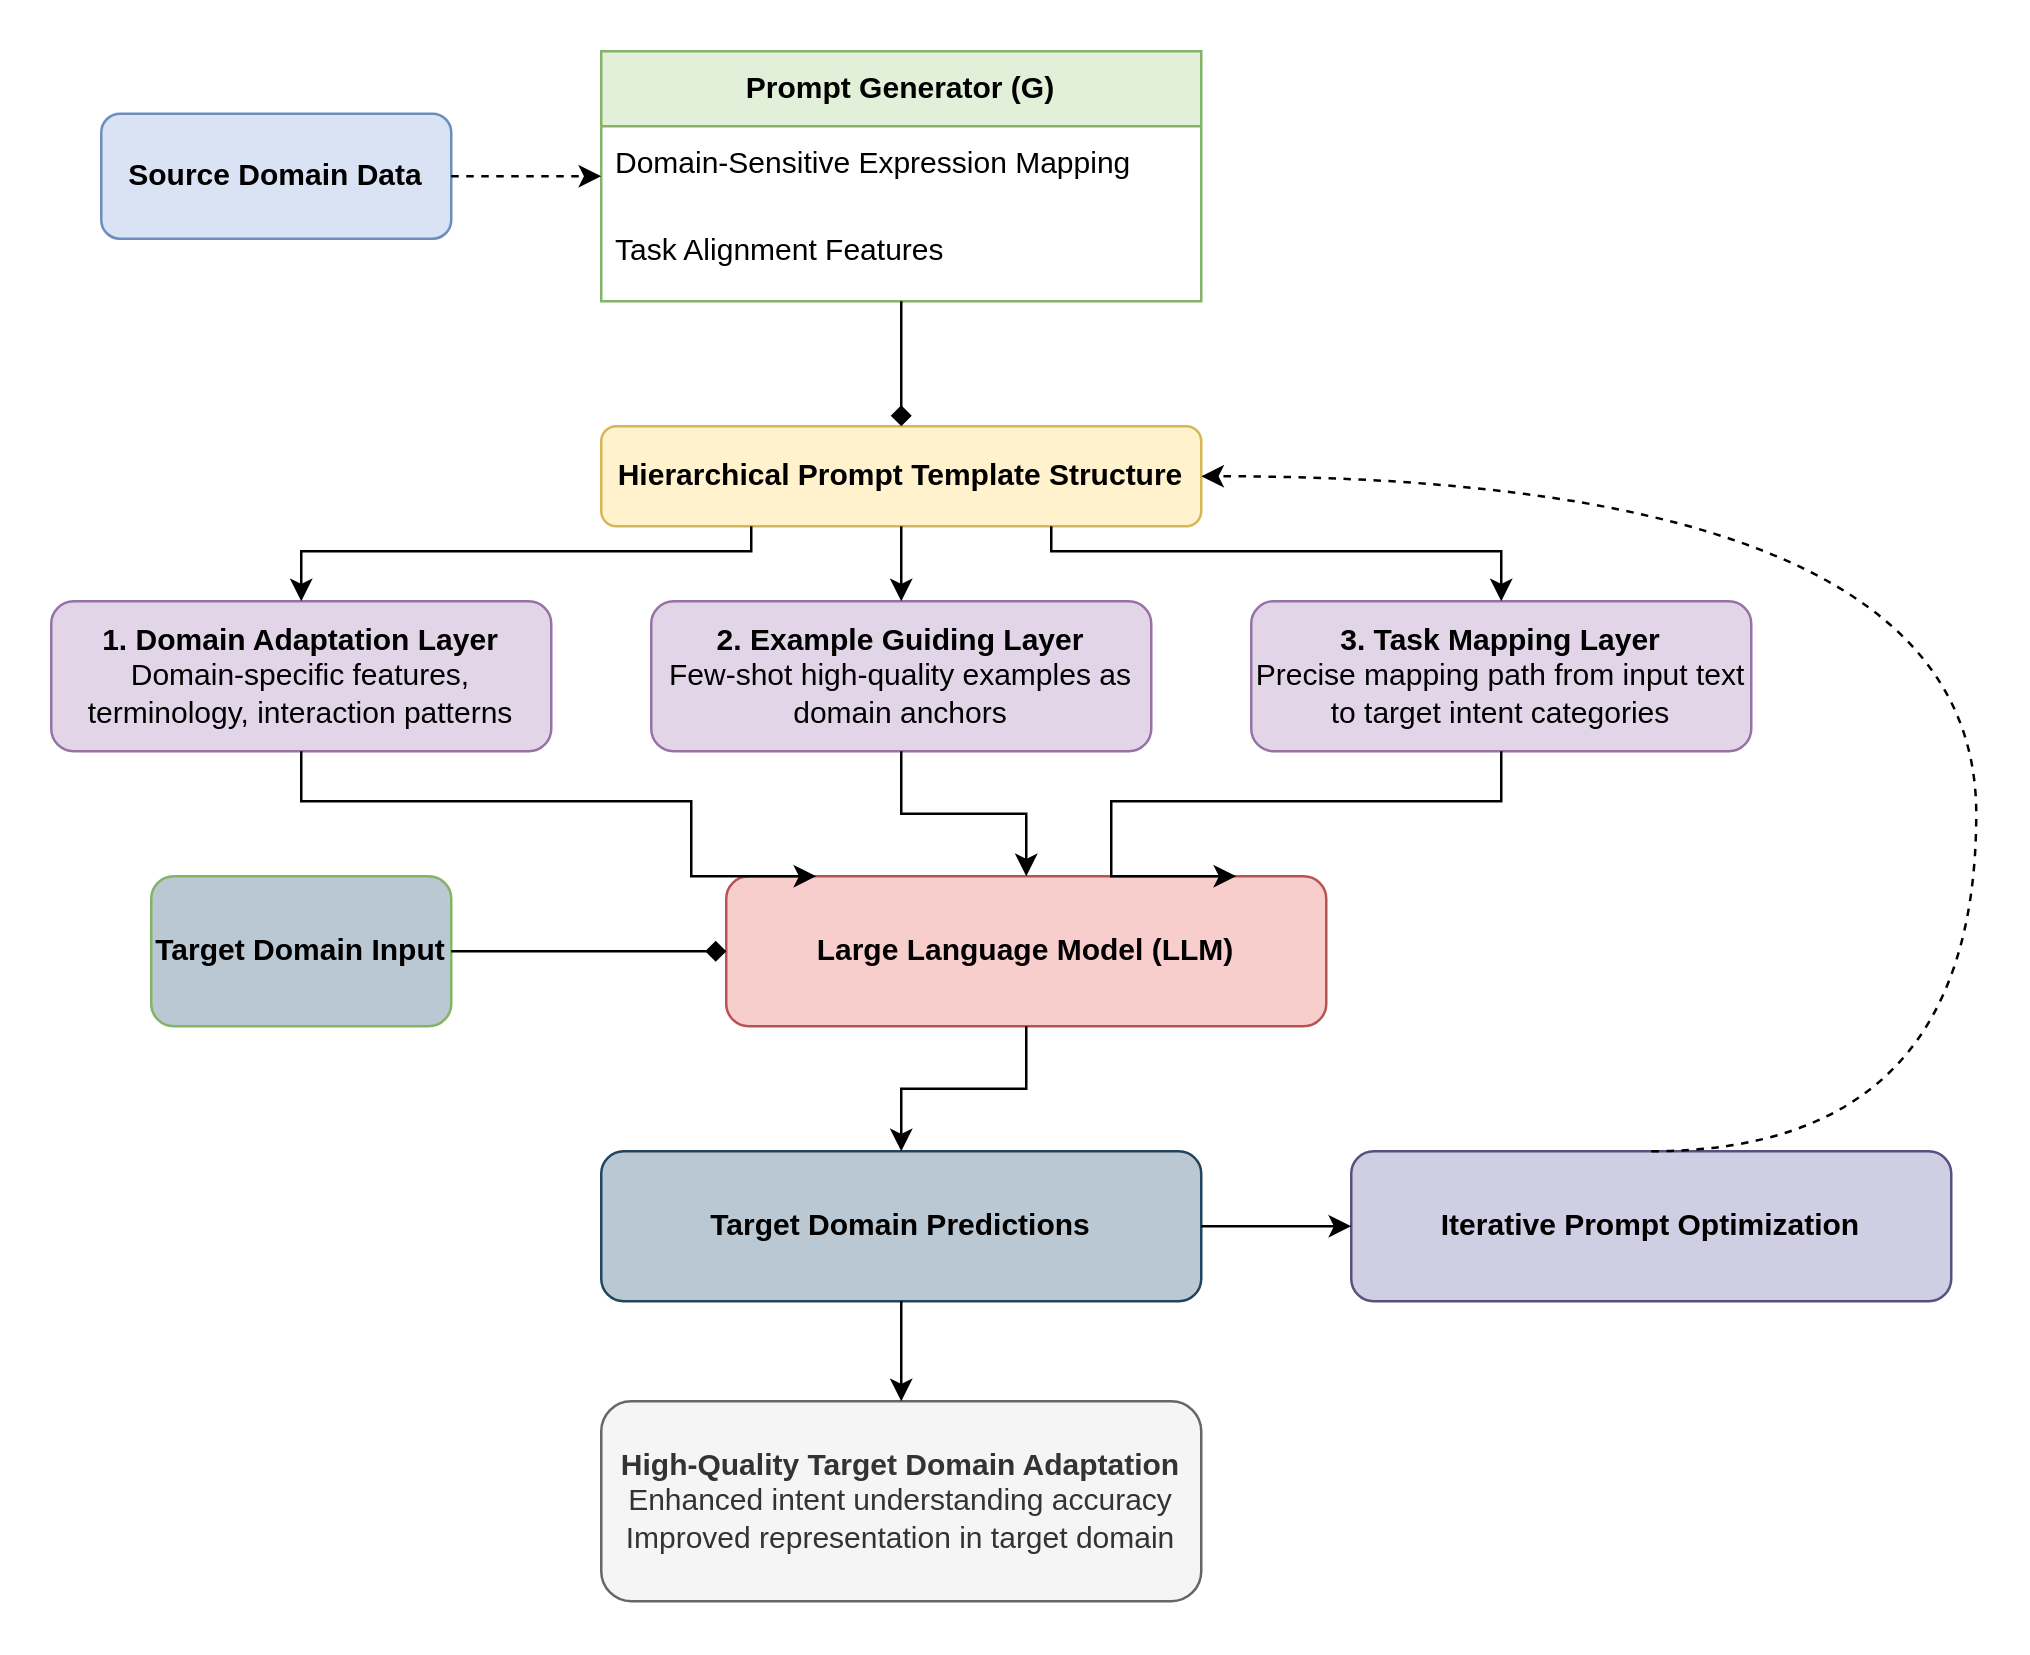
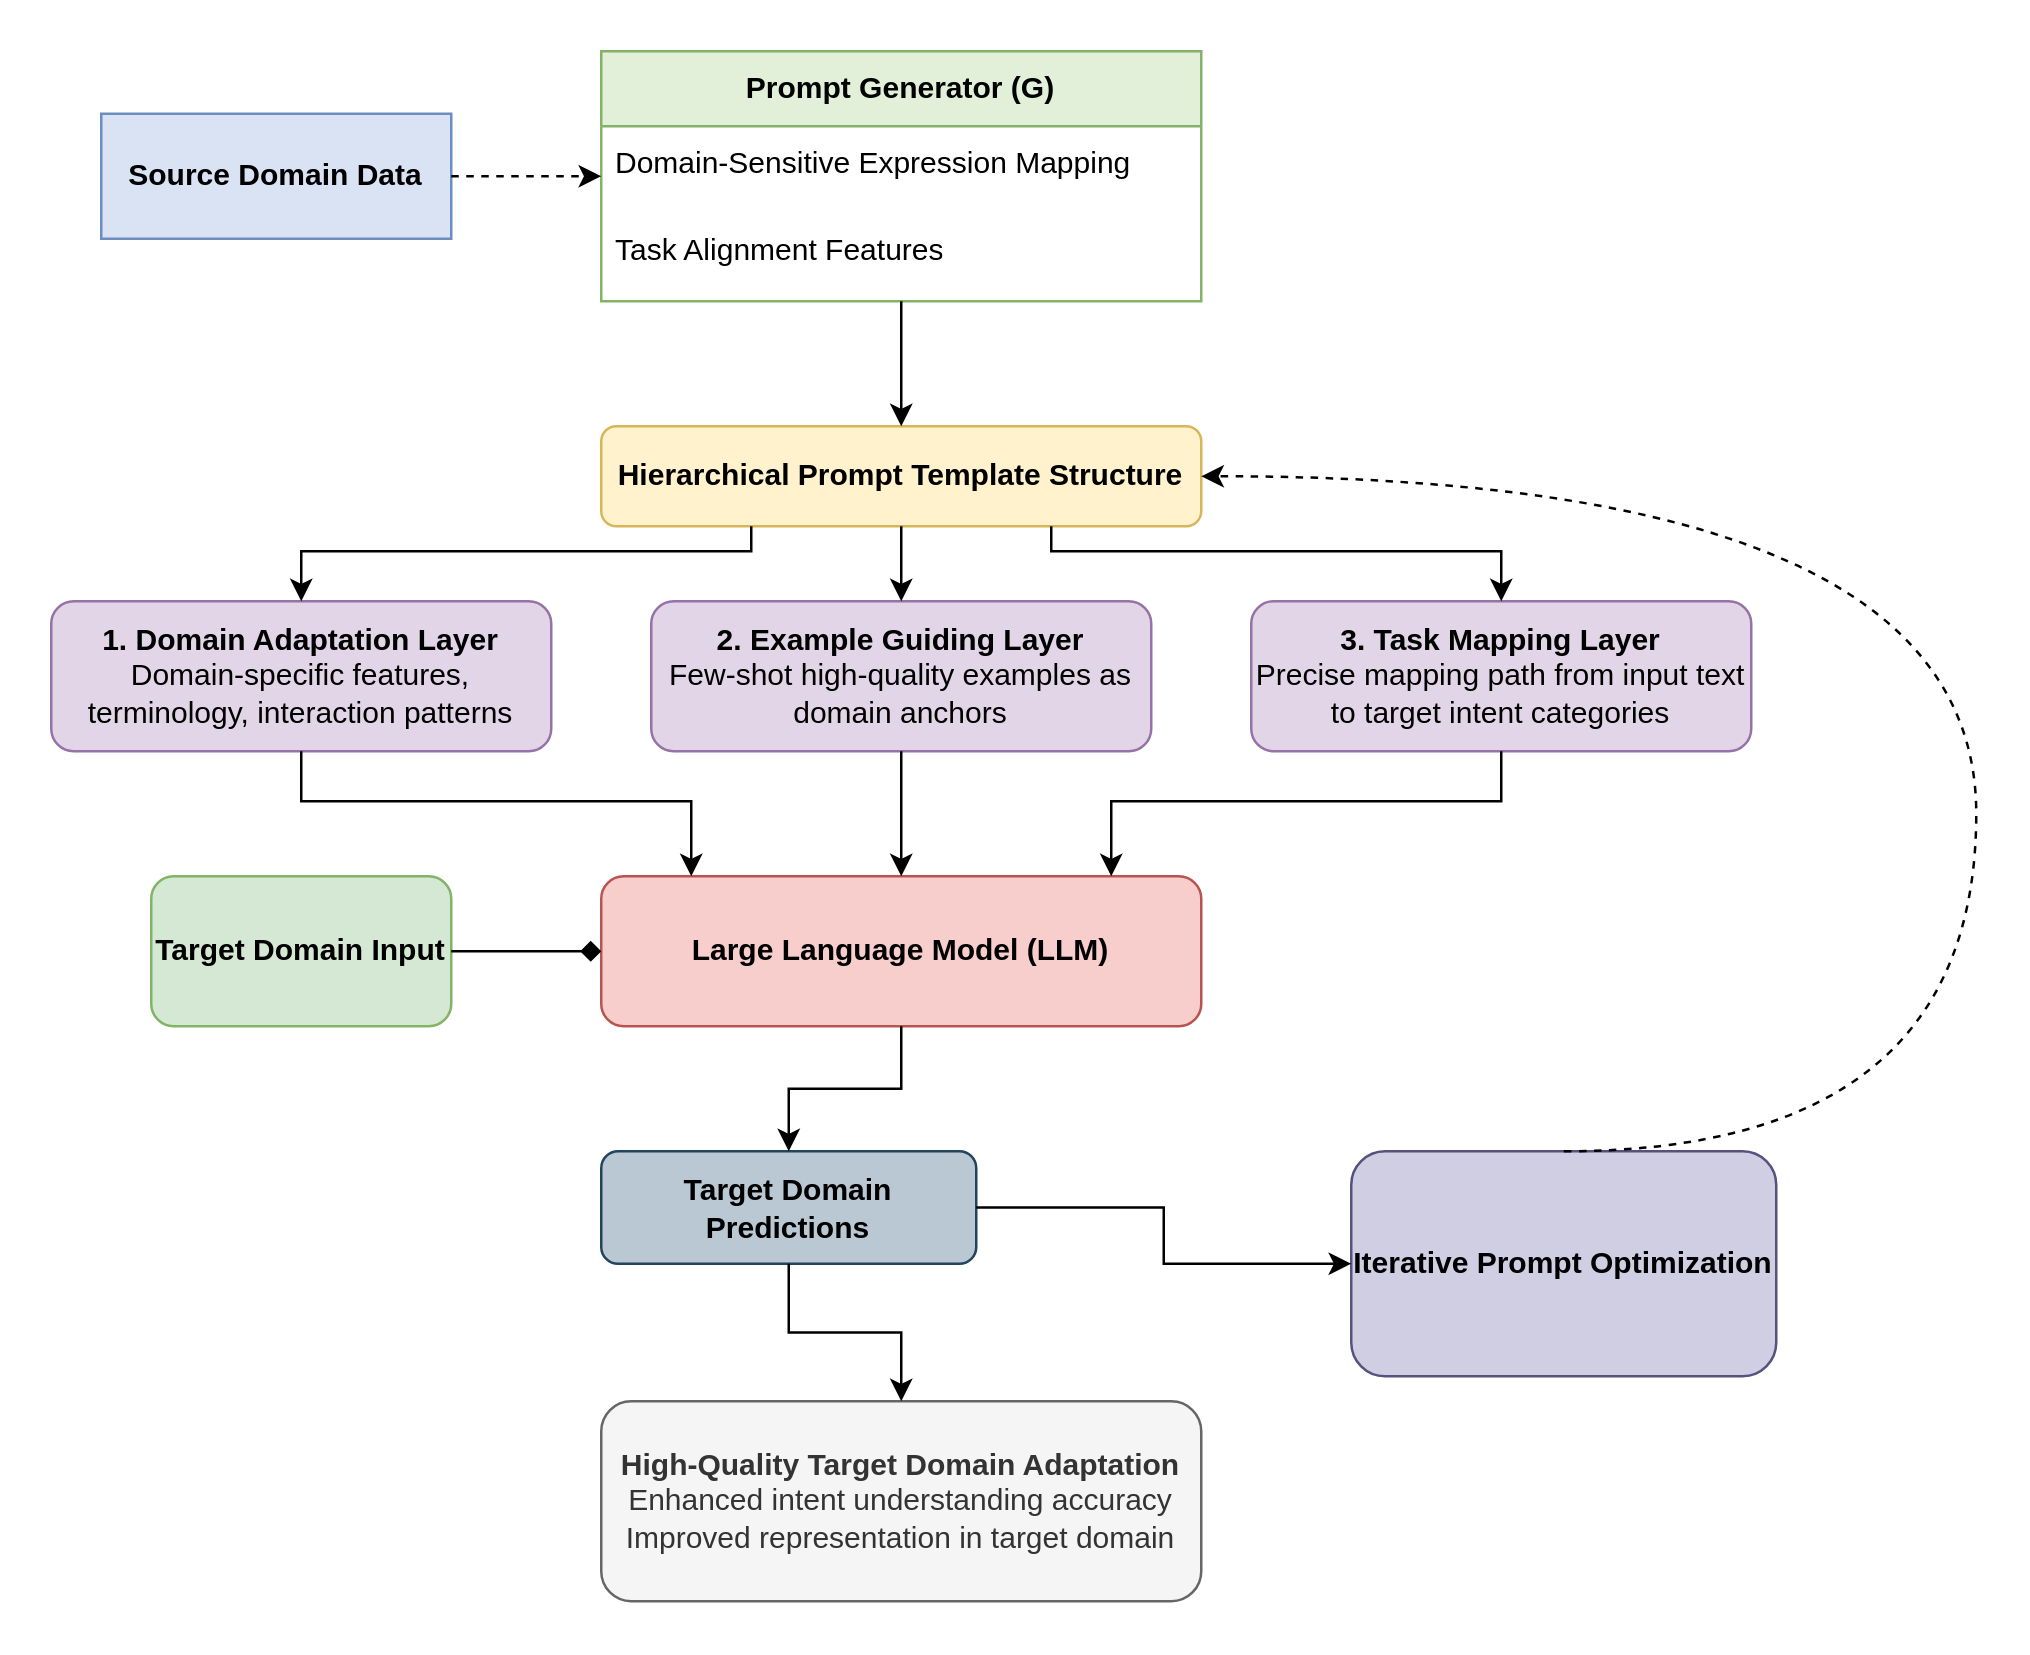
  <mxCell id="0" />
  <mxCell id="1" parent="0" />
- <mxCell id="2" value="&lt;b&gt;Source Domain Data&lt;/b&gt;" style="rounded=1;whiteSpace=wrap;html=1;fillColor=#dae3f3;strokeColor=#6c8ebf;" vertex="1" parent="1"><mxGeometry x="40" y="45" width="140" height="50" as="geometry" /></mxCell>
+ <mxCell id="2" value="&lt;b&gt;Source Domain Data&lt;/b&gt;" style="whiteSpace=wrap;html=1;fillColor=#dae3f3;strokeColor=#6c8ebf;rounded=0;" vertex="1" parent="1"><mxGeometry x="40" y="45" width="140" height="50" as="geometry" /></mxCell>
  <mxCell id="3" value="Prompt Generator (G)" style="swimlane;fontStyle=1;childLayout=stackLayout;horizontal=1;startSize=30;horizontalStack=0;resizeParent=1;resizeParentMax=0;resizeLast=0;collapsible=1;marginBottom=0;whiteSpace=wrap;html=1;fillColor=#e2f0d9;strokeColor=#82b366;" vertex="1" parent="1"><mxGeometry x="240" y="20" width="240" height="100" as="geometry" /></mxCell>
  <mxCell id="4" value="Domain-Sensitive Expression Mapping" style="text;strokeColor=none;fillColor=none;align=left;verticalAlign=middle;spacingLeft=4;spacingRight=4;overflow=hidden;points=[[0,0.5],[1,0.5]];portConstraint=eastwest;rotatable=0;whiteSpace=wrap;html=1;" vertex="1" parent="3"><mxGeometry y="30" width="240" height="30" as="geometry" /></mxCell>
  <mxCell id="5" value="Task Alignment Features" style="text;strokeColor=none;fillColor=none;align=left;verticalAlign=middle;spacingLeft=4;spacingRight=4;overflow=hidden;points=[[0,0.5],[1,0.5]];portConstraint=eastwest;rotatable=0;whiteSpace=wrap;html=1;" vertex="1" parent="3"><mxGeometry y="60" width="240" height="40" as="geometry" /></mxCell>
  <mxCell id="6" value="" style="edgeStyle=orthogonalEdgeStyle;rounded=0;orthogonalLoop=1;jettySize=auto;html=1;entryX=0;entryY=0.5;entryDx=0;entryDy=0;dashed=1;" edge="1" parent="1" source="2" target="3"><mxGeometry relative="1" as="geometry" /></mxCell>
  <mxCell id="7" value="&lt;b&gt;Hierarchical Prompt Template Structure&lt;/b&gt;" style="rounded=1;whiteSpace=wrap;html=1;fillColor=#fff2cc;strokeColor=#d6b656;" vertex="1" parent="1"><mxGeometry x="240" y="170" width="240" height="40" as="geometry" /></mxCell>
- <mxCell id="8" value="" style="edgeStyle=orthogonalEdgeStyle;rounded=0;orthogonalLoop=1;jettySize=auto;html=1;exitX=0.5;exitY=1;exitDx=0;exitDy=0;entryX=0.5;entryY=0;entryDx=0;entryDy=0;endArrow=diamond;" edge="1" parent="1" source="3" target="7"><mxGeometry relative="1" as="geometry" /></mxCell>
+ <mxCell id="8" value="" style="edgeStyle=orthogonalEdgeStyle;rounded=0;orthogonalLoop=1;jettySize=auto;html=1;exitX=0.5;exitY=1;exitDx=0;exitDy=0;entryX=0.5;entryY=0;entryDx=0;entryDy=0;" edge="1" parent="1" source="3" target="7"><mxGeometry relative="1" as="geometry" /></mxCell>
  <mxCell id="9" value="&lt;b&gt;1. Domain Adaptation Layer&lt;/b&gt;&lt;br&gt;Domain-specific features, terminology, interaction patterns" style="rounded=1;whiteSpace=wrap;html=1;fillColor=#e1d5e7;strokeColor=#9673a6;" vertex="1" parent="1"><mxGeometry x="20" y="240" width="200" height="60" as="geometry" /></mxCell>
  <mxCell id="10" value="&lt;b&gt;2. Example Guiding Layer&lt;/b&gt;&lt;br&gt;Few-shot high-quality examples as domain anchors" style="rounded=1;whiteSpace=wrap;html=1;fillColor=#e1d5e7;strokeColor=#9673a6;" vertex="1" parent="1"><mxGeometry x="260" y="240" width="200" height="60" as="geometry" /></mxCell>
  <mxCell id="11" value="&lt;b&gt;3. Task Mapping Layer&lt;/b&gt;&lt;br&gt;Precise mapping path from input text to target intent categories" style="rounded=1;whiteSpace=wrap;html=1;fillColor=#e1d5e7;strokeColor=#9673a6;" vertex="1" parent="1"><mxGeometry x="500" y="240" width="200" height="60" as="geometry" /></mxCell>
  <mxCell id="12" value="" style="edgeStyle=orthogonalEdgeStyle;rounded=0;orthogonalLoop=1;jettySize=auto;html=1;exitX=0.5;exitY=1;exitDx=0;exitDy=0;entryX=0.5;entryY=0;entryDx=0;entryDy=0;" edge="1" parent="1" source="7" target="10"><mxGeometry relative="1" as="geometry" /></mxCell>
  <mxCell id="13" value="" style="edgeStyle=orthogonalEdgeStyle;rounded=0;orthogonalLoop=1;jettySize=auto;html=1;exitX=0.25;exitY=1;exitDx=0;exitDy=0;entryX=0.5;entryY=0;entryDx=0;entryDy=0;" edge="1" parent="1" source="7" target="9"><mxGeometry relative="1" as="geometry"><Array as="points"><mxPoint x="300" y="220" /><mxPoint x="120" y="220" /></Array></mxGeometry></mxCell>
  <mxCell id="14" value="" style="edgeStyle=orthogonalEdgeStyle;rounded=0;orthogonalLoop=1;jettySize=auto;html=1;exitX=0.75;exitY=1;exitDx=0;exitDy=0;entryX=0.5;entryY=0;entryDx=0;entryDy=0;" edge="1" parent="1" source="7" target="11"><mxGeometry relative="1" as="geometry"><Array as="points"><mxPoint x="420" y="220" /><mxPoint x="600" y="220" /></Array></mxGeometry></mxCell>
- <mxCell id="15" value="&lt;b&gt;Large Language Model (LLM)&lt;/b&gt;" style="rounded=1;whiteSpace=wrap;html=1;fillColor=#f8cecc;strokeColor=#b85450;" vertex="1" parent="1"><mxGeometry x="290" y="350" width="240" height="60" as="geometry" /></mxCell>
+ <mxCell id="15" value="&lt;b&gt;Large Language Model (LLM)&lt;/b&gt;" style="rounded=1;whiteSpace=wrap;html=1;fillColor=#f8cecc;strokeColor=#b85450;" vertex="1" parent="1"><mxGeometry x="240" y="350" width="240" height="60" as="geometry" /></mxCell>
  <mxCell id="16" value="" style="edgeStyle=orthogonalEdgeStyle;rounded=0;orthogonalLoop=1;jettySize=auto;html=1;exitX=0.5;exitY=1;exitDx=0;exitDy=0;entryX=0.15;entryY=0;entryDx=0;entryDy=0;entryPerimeter=0;" edge="1" parent="1" source="9" target="15"><mxGeometry relative="1" as="geometry"><Array as="points"><mxPoint x="120" y="320" /><mxPoint x="276" y="320" /></Array></mxGeometry></mxCell>
  <mxCell id="17" value="" style="edgeStyle=orthogonalEdgeStyle;rounded=0;orthogonalLoop=1;jettySize=auto;html=1;exitX=0.5;exitY=1;exitDx=0;exitDy=0;entryX=0.5;entryY=0;entryDx=0;entryDy=0;" edge="1" parent="1" source="10" target="15"><mxGeometry relative="1" as="geometry" /></mxCell>
  <mxCell id="18" value="" style="edgeStyle=orthogonalEdgeStyle;rounded=0;orthogonalLoop=1;jettySize=auto;html=1;exitX=0.5;exitY=1;exitDx=0;exitDy=0;entryX=0.85;entryY=0;entryDx=0;entryDy=0;entryPerimeter=0;" edge="1" parent="1" source="11" target="15"><mxGeometry relative="1" as="geometry"><Array as="points"><mxPoint x="600" y="320" /><mxPoint x="444" y="320" /></Array></mxGeometry></mxCell>
- <mxCell id="19" value="&lt;b&gt;Target Domain Input&lt;/b&gt;" style="rounded=1;whiteSpace=wrap;html=1;fillColor=#bac8d3;strokeColor=#82b366;" vertex="1" parent="1"><mxGeometry x="60" y="350" width="120" height="60" as="geometry" /></mxCell>
+ <mxCell id="19" value="&lt;b&gt;Target Domain Input&lt;/b&gt;" style="rounded=1;whiteSpace=wrap;html=1;fillColor=#d5e8d4;strokeColor=#82b366;" vertex="1" parent="1"><mxGeometry x="60" y="350" width="120" height="60" as="geometry" /></mxCell>
  <mxCell id="20" value="" style="edgeStyle=orthogonalEdgeStyle;rounded=0;orthogonalLoop=1;jettySize=auto;html=1;exitX=1;exitY=0.5;exitDx=0;exitDy=0;entryX=0;entryY=0.5;entryDx=0;entryDy=0;endArrow=diamond;" edge="1" parent="1" source="19" target="15"><mxGeometry relative="1" as="geometry" /></mxCell>
- <mxCell id="21" value="&lt;b&gt;Target Domain Predictions&lt;/b&gt;" style="rounded=1;whiteSpace=wrap;html=1;fillColor=#bac8d3;strokeColor=#23445d;" vertex="1" parent="1"><mxGeometry x="240" y="460" width="240" height="60" as="geometry" /></mxCell>
+ <mxCell id="21" value="&lt;b&gt;Target Domain Predictions&lt;/b&gt;" style="rounded=1;whiteSpace=wrap;html=1;fillColor=#bac8d3;strokeColor=#23445d;" vertex="1" parent="1"><mxGeometry x="240" y="460" width="150" height="45" as="geometry" /></mxCell>
  <mxCell id="22" value="" style="edgeStyle=orthogonalEdgeStyle;rounded=0;orthogonalLoop=1;jettySize=auto;html=1;exitX=0.5;exitY=1;exitDx=0;exitDy=0;entryX=0.5;entryY=0;entryDx=0;entryDy=0;" edge="1" parent="1" source="15" target="21"><mxGeometry relative="1" as="geometry" /></mxCell>
- <mxCell id="23" value="&lt;b&gt;Iterative Prompt Optimization&lt;/b&gt;" style="rounded=1;whiteSpace=wrap;html=1;fillColor=#d0cee2;strokeColor=#56517e;" vertex="1" parent="1"><mxGeometry x="540" y="460" width="240" height="60" as="geometry" /></mxCell>
+ <mxCell id="23" value="&lt;b&gt;Iterative Prompt Optimization&lt;/b&gt;" style="rounded=1;whiteSpace=wrap;html=1;fillColor=#d0cee2;strokeColor=#56517e;" vertex="1" parent="1"><mxGeometry x="540" y="460" width="170" height="90" as="geometry" /></mxCell>
  <mxCell id="24" value="" style="edgeStyle=orthogonalEdgeStyle;rounded=0;orthogonalLoop=1;jettySize=auto;html=1;exitX=1;exitY=0.5;exitDx=0;exitDy=0;entryX=0;entryY=0.5;entryDx=0;entryDy=0;" edge="1" parent="1" source="21" target="23"><mxGeometry relative="1" as="geometry" /></mxCell>
  <mxCell id="25" value="" style="edgeStyle=orthogonalEdgeStyle;rounded=0;orthogonalLoop=1;jettySize=auto;html=1;exitX=0.5;exitY=0;exitDx=0;exitDy=0;entryX=1;entryY=0.5;entryDx=0;entryDy=0;curved=1;dashed=1;" edge="1" parent="1" source="23" target="7"><mxGeometry relative="1" as="geometry"><Array as="points"><mxPoint x="790" y="460" /><mxPoint x="790" y="190" /></Array></mxGeometry></mxCell>
  <mxCell id="26" value="&lt;b&gt;High-Quality Target Domain Adaptation&lt;/b&gt;&lt;br&gt;Enhanced intent understanding accuracy&lt;br&gt;Improved representation in target domain" style="rounded=1;whiteSpace=wrap;html=1;fillColor=#f5f5f5;strokeColor=#666666;fontColor=#333333;" vertex="1" parent="1"><mxGeometry x="240" y="560" width="240" height="80" as="geometry" /></mxCell>
  <mxCell id="27" value="" style="edgeStyle=orthogonalEdgeStyle;rounded=0;orthogonalLoop=1;jettySize=auto;html=1;exitX=0.5;exitY=1;exitDx=0;exitDy=0;entryX=0.5;entryY=0;entryDx=0;entryDy=0;" edge="1" parent="1" source="21" target="26"><mxGeometry relative="1" as="geometry" /></mxCell>
